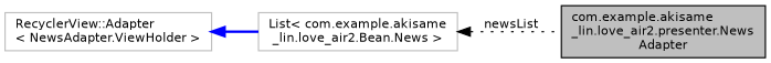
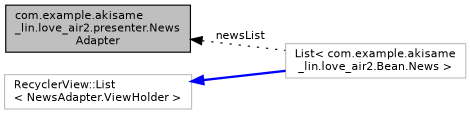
  digraph {
    rankdir=LR
    node [color=grey75 fillcolor=white fontname=Helvetica fontsize=10 shape=record style=filled]
    edge [dir=back fontname=Helvetica fontsize=10 labelfontname=Helvetica labelfontsize=10]
    n1 [color=black fillcolor=grey75 fontcolor=black height=0.2 label="com.example.akisame\l_lin.love_air2.presenter.News\lAdapter" width=0.4]
-   n2 [height=0.2 label="RecyclerView::Adapter\l\< NewsAdapter.ViewHolder \>" width=0.4]
+   n2 [height=0.2 label="RecyclerView::List\l\< NewsAdapter.ViewHolder \>" width=0.4]
    n3 [height=0.2 label="List\< com.example.akisame\l_lin.love_air2.Bean.News \>" width=0.4]
    n2 -> n3 [color=blue style=bold]
-   n3 -> n1 [color=black label=" newsList" style=dotted]
+   n1 -> n3 [color=black label=" newsList" style=dotted]
  }
